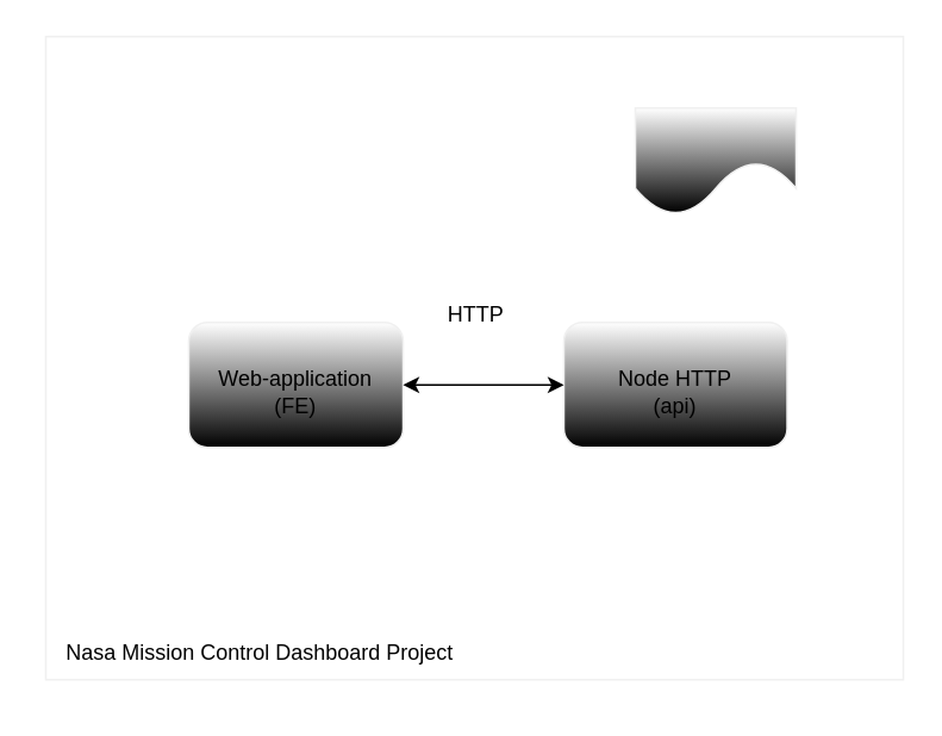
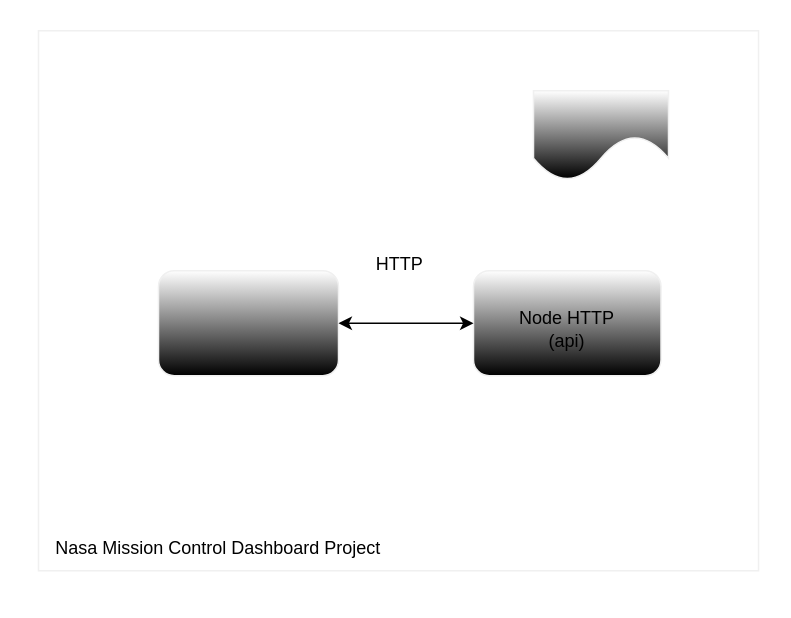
  <mxCell id="0" />
  <mxCell id="1" parent="0" />
  <mxCell id="2" value="" style="rounded=0;whiteSpace=wrap;html=1;strokeColor=#F0F0F0;" vertex="1" parent="1"><mxGeometry x="25" y="20" width="480" height="360" as="geometry" /></mxCell>
  <mxCell id="3" value="Nasa Mission Control Dashboard Project&lt;br&gt;" style="text;html=1;strokeColor=none;fillColor=none;align=center;verticalAlign=middle;whiteSpace=wrap;rounded=0;" vertex="1" parent="1"><mxGeometry x="20" y="340" width="250" height="50" as="geometry" /></mxCell>
  <mxCell id="4" value="" style="rounded=1;whiteSpace=wrap;html=1;strokeColor=#F0F0F0;gradientColor=default;" vertex="1" parent="1"><mxGeometry x="105" y="180" width="120" height="70" as="geometry" /></mxCell>
- <mxCell id="5" value="&lt;font style=&quot;font-size: 12px;&quot;&gt;Web-application&lt;br&gt;(FE)&lt;/font&gt;" style="text;html=1;strokeColor=none;fillColor=none;align=center;verticalAlign=middle;whiteSpace=wrap;rounded=0;fontSize=8;" vertex="1" parent="1"><mxGeometry x="106.25" y="200" width="117.5" height="37.5" as="geometry" /></mxCell>
  <mxCell id="6" value="" style="rounded=1;whiteSpace=wrap;html=1;strokeColor=#F0F0F0;fontSize=8;gradientColor=default;" vertex="1" parent="1"><mxGeometry x="315" y="180" width="125" height="70" as="geometry" /></mxCell>
  <mxCell id="7" value="" style="endArrow=classic;startArrow=classic;html=1;fontSize=8;entryX=1;entryY=0.5;entryDx=0;entryDy=0;exitX=0;exitY=0.5;exitDx=0;exitDy=0;" edge="1" parent="1" source="6" target="4"><mxGeometry width="50" height="50" relative="1" as="geometry"><mxPoint x="215" y="190" as="sourcePoint" /><mxPoint x="265" y="140" as="targetPoint" /></mxGeometry></mxCell>
  <mxCell id="8" value="&lt;font style=&quot;font-size: 12px;&quot;&gt;HTTP&lt;/font&gt;" style="text;html=1;strokeColor=none;fillColor=none;align=center;verticalAlign=middle;whiteSpace=wrap;rounded=0;fontSize=8;" vertex="1" parent="1"><mxGeometry x="236.25" y="161.25" width="60" height="30" as="geometry" /></mxCell>
  <mxCell id="9" value="&lt;font style=&quot;font-size: 12px;&quot;&gt;Node HTTP&lt;br&gt;(api)&lt;/font&gt;" style="text;html=1;strokeColor=none;fillColor=none;align=center;verticalAlign=middle;whiteSpace=wrap;rounded=0;fontSize=8;" vertex="1" parent="1"><mxGeometry x="341.25" y="191.25" width="72.5" height="55" as="geometry" /></mxCell>
  <mxCell id="10" value="" style="shape=document;whiteSpace=wrap;html=1;boundedLbl=1;strokeColor=#F0F0F0;fontSize=8;gradientColor=default;size=0.5;" vertex="1" parent="1"><mxGeometry x="355" y="60" width="90" height="60" as="geometry" /></mxCell>
